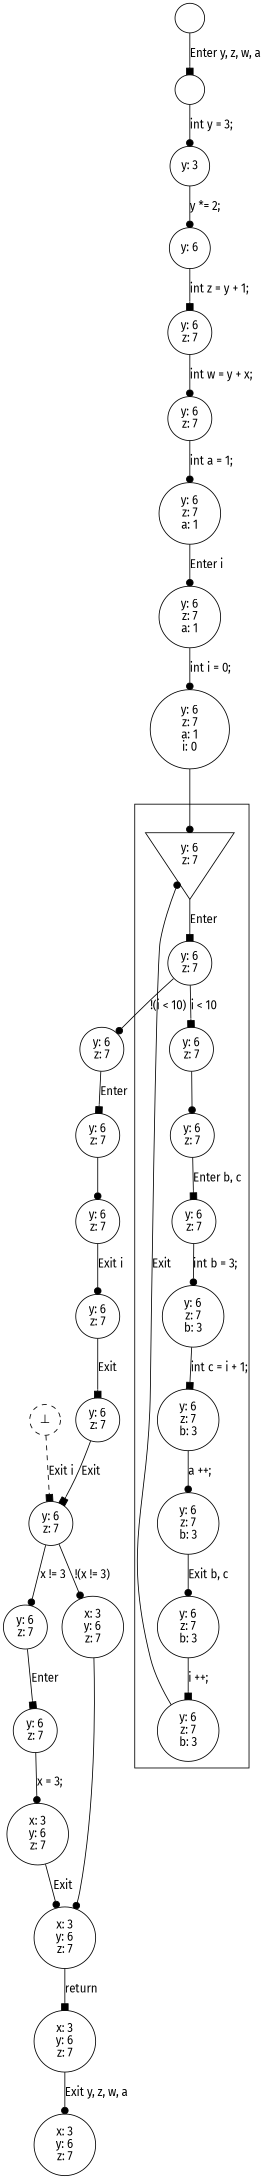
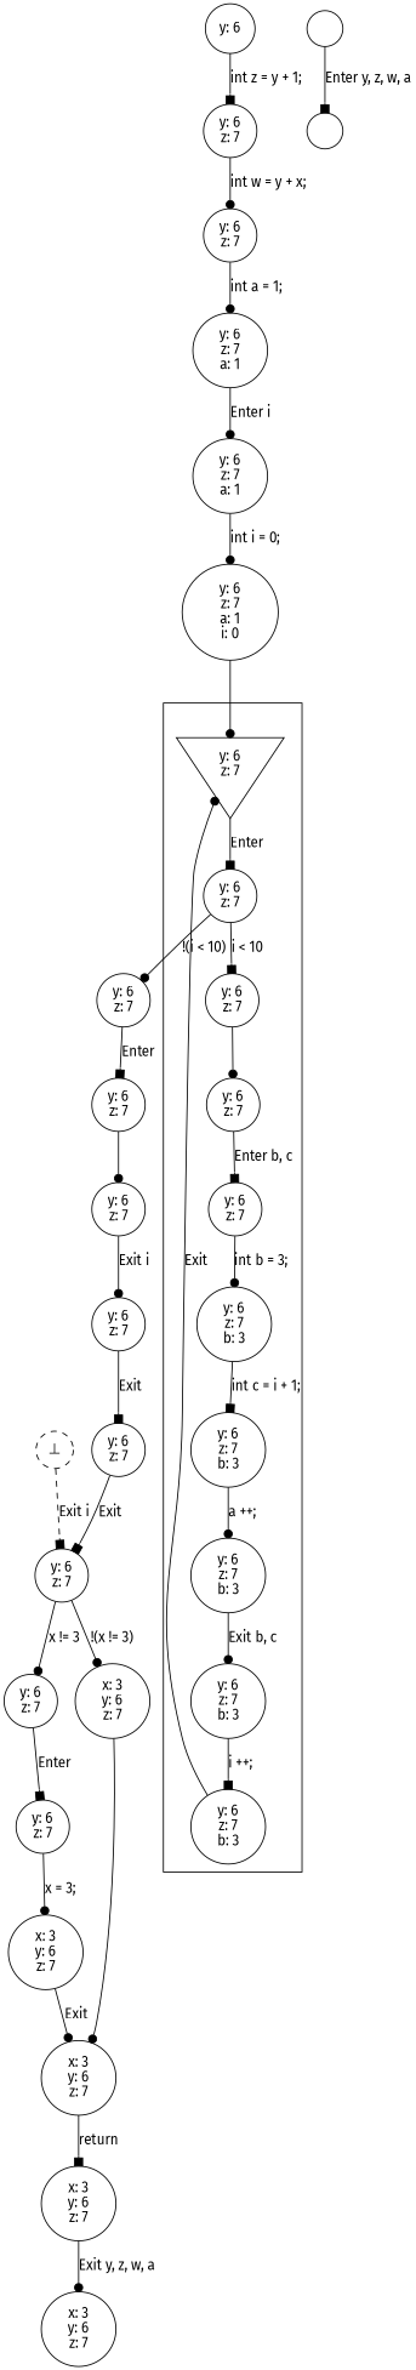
  digraph {
    fontname="Fira Sans"
    node [shape=circle fontname="Fira Sans"]
    edge [arrowhead=dot fontname="Fira Sans"]
    n1 [label=<y: 6<br />z: 7<br />b: 3>]
    n2 [label=<y: 6<br />z: 7<br />b: 3>]
    n3 [label=<y: 6<br />z: 7<br />b: 3>]
    n4 [label=<y: 6<br />z: 7>]
    n5 [label=<y: 6<br />z: 7<br />b: 3>]
    n6 [label=<y: 6<br />z: 7>]
    n7 [label=<y: 6<br />z: 7>]
    n8 [label=<y: 6<br />z: 7>]
    n9 [label=<y: 6<br />z: 7> shape=invtriangle]
    n10 [label=<y: 6<br />z: 7<br />b: 3>]
    n11 [label=<y: 6<br />z: 7<br />a: 1<br />i: 0>]
    n12 [label=<y: 6<br />z: 7>]
    n13 [label=<x: 3<br />y: 6<br />z: 7>]
    n14 [label=<x: 3<br />y: 6<br />z: 7>]
    n15 [label=<x: 3<br />y: 6<br />z: 7>]
    n16 [label=<y: 6<br />z: 7<br />a: 1>]
    n17 [label=<y: 6<br />z: 7>]
    n18 [label=<y: 6<br />z: 7>]
    n19 [label=<y: 6<br />z: 7>]
    n20 [label=<y: 6<br />z: 7>]
    n21 [label=<y: 6<br />z: 7<br />a: 1>]
    n22 [label=<x: 3<br />y: 6<br />z: 7>]
    n23 [label=<y: 6<br />z: 7>]
    n24 [label=< >]
-   n25 [label=<y: 3>]
    n26 [label=<y: 6<br />z: 7>]
    n27 [label=<x: 3<br />y: 6<br />z: 7>]
    n28 [label=<⊥> style=dashed]
    n29 [label=< >]
    n30 [label=<y: 6>]
    n31 [label=<y: 6<br />z: 7>]
    n32 [label=<y: 6<br />z: 7>]
    n33 [label=<y: 6<br />z: 7>]
    subgraph cluster_1 {
      n1
      n2
      n3
      n4
      n5
      n6
      n7
      n8
      n9
      n10
    }
    n1 -> n3 [label=<int c = i + 1;> arrowhead=box]
    n2 -> n9 [constraint=false label=<Exit >]
    n3 -> n10 [label=<a ++;>]
    n4 -> n1 [label=<int b = 3;>]
    n5 -> n2 [label=<i ++;> arrowhead=box]
    n6 -> n7 [label=<i &lt; 10> arrowhead=box]
    n6 -> n19 [label=<!(i &lt; 10)>]
    n7 -> n8 [label=< >]
    n8 -> n4 [label=<Enter b, c> arrowhead=box]
    n9 -> n6 [label=<Enter > arrowhead=box]
    n10 -> n5 [label=<Exit b, c>]
    n11 -> n9 [label=< >]
    n12 -> n13 [label=<x = 3;>]
    n13 -> n14 [label=<Exit >]
    n14 -> n15 [label=<return> arrowhead=box]
    n15 -> n27 [label=<Exit y, z, w, a>]
    n16 -> n11 [label=<int i = 0;>]
    n17 -> n18 [label=<Exit > arrowhead=box]
    n18 -> n23 [label=<Exit > arrowhead=box]
    n19 -> n20 [label=<Enter > arrowhead=box]
    n20 -> n32 [label=< >]
    n21 -> n16 [label=<Enter i>]
    n22 -> n14 [label=< >]
    n23 -> n22 [label=<!(x != 3)>]
    n23 -> n26 [label=<x != 3>]
-   n24 -> n25 [label=<int y = 3;>]
-   n25 -> n30 [label=<y *= 2;>]
    n26 -> n12 [label=<Enter > arrowhead=box]
    n28 -> n23 [label=<Exit i> style=dashed arrowhead=box]
    n29 -> n24 [label=<Enter y, z, w, a> arrowhead=box]
    n30 -> n31 [label=<int z = y + 1;> arrowhead=box]
    n31 -> n33 [label=<int w = y + x;>]
    n32 -> n17 [label=<Exit i>]
    n33 -> n21 [label=<int a = 1;>]
  }
